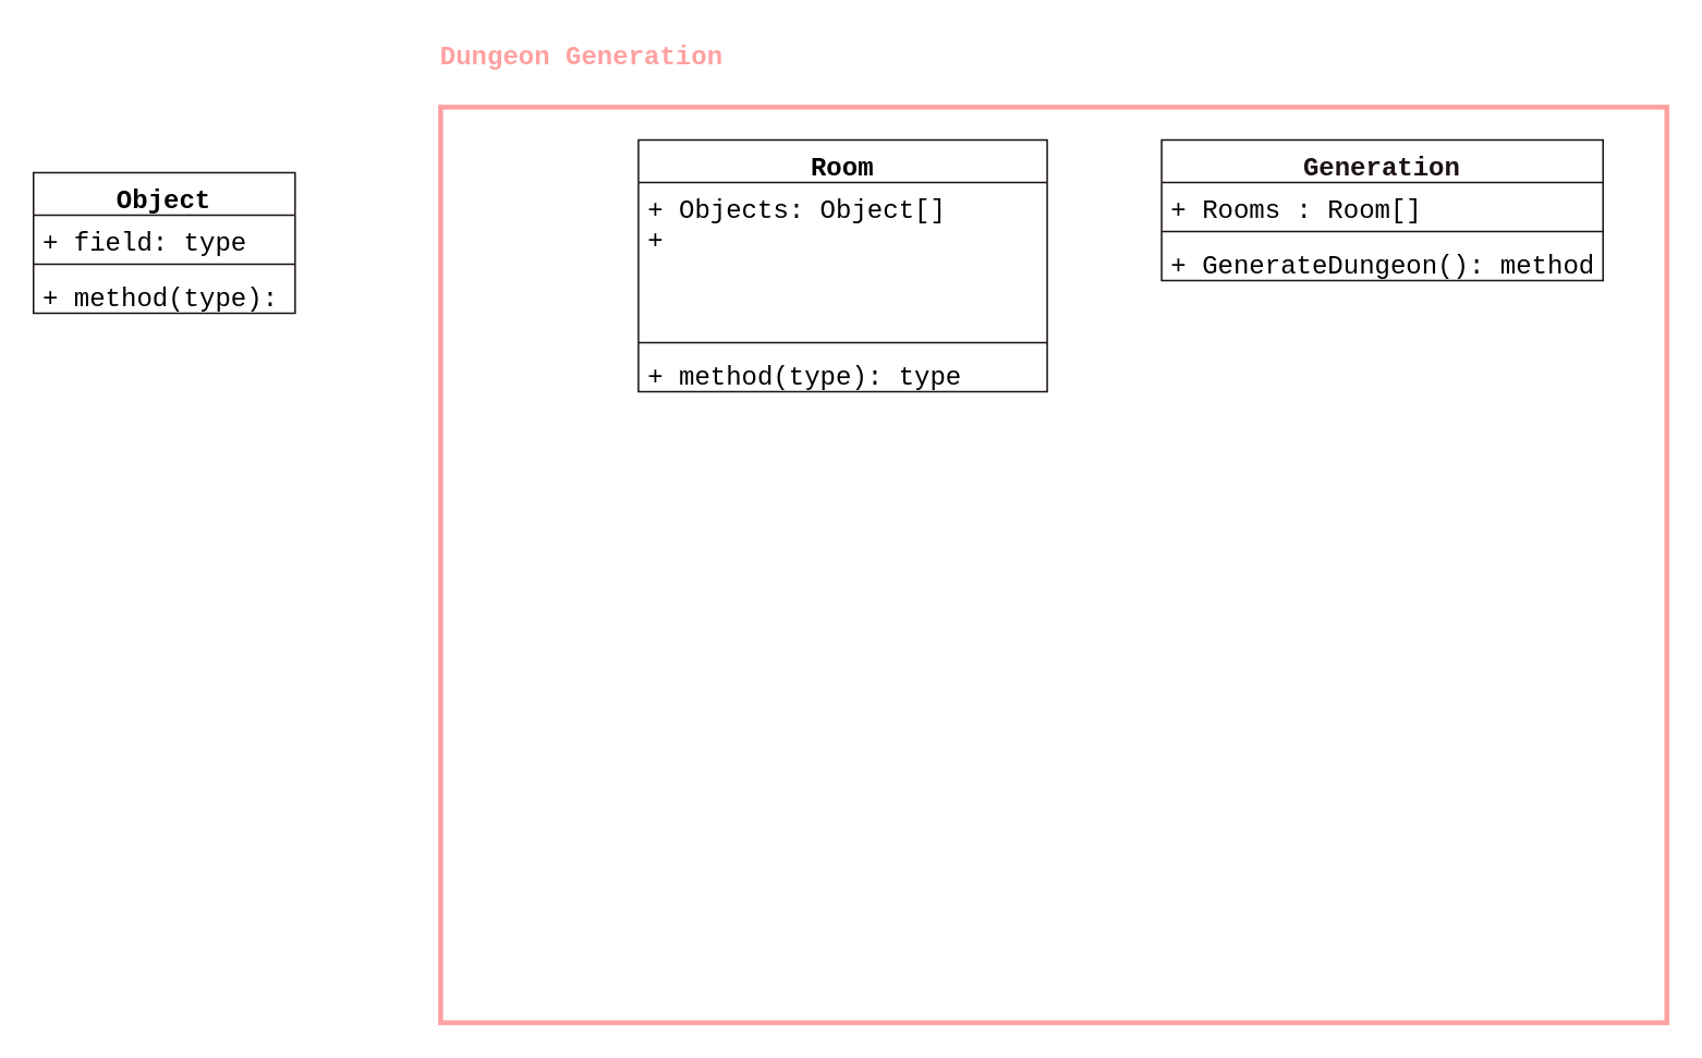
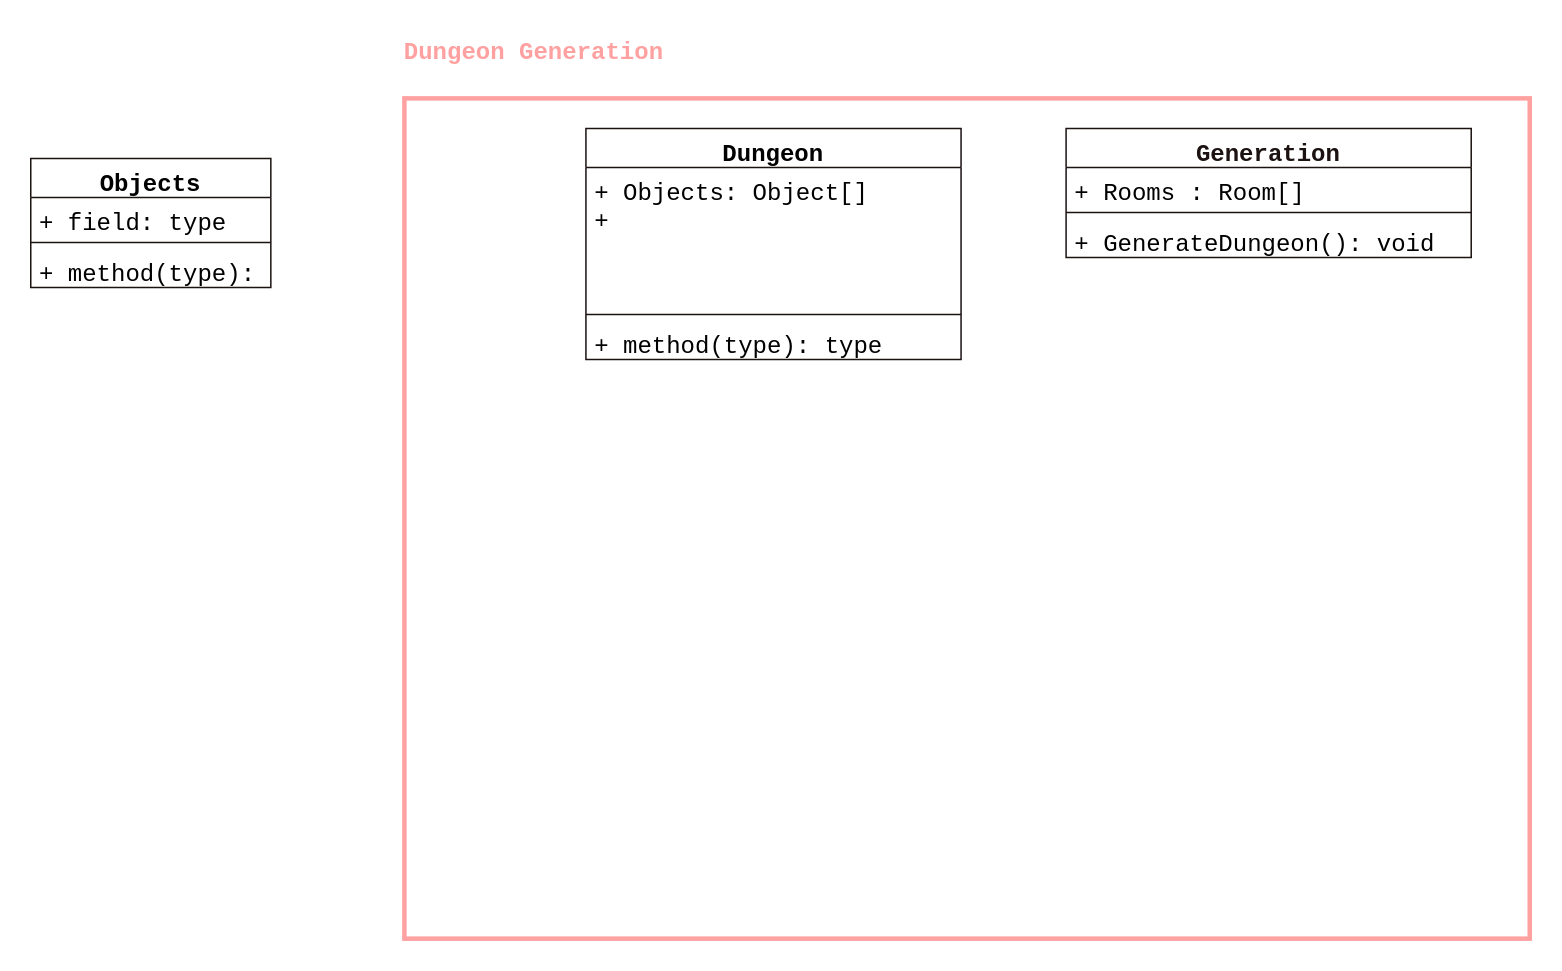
  <mxCell id="0" />
  <mxCell id="1" parent="0" />
  <mxCell id="2" value="" style="rounded=0;whiteSpace=wrap;html=1;fillColor=none;strokeWidth=3;strokeColor=#FFA1A1;" vertex="1" parent="1"><mxGeometry x="269" y="65" width="750" height="560" as="geometry" /></mxCell>
  <mxCell id="3" value="&lt;font size=&quot;1&quot; face=&quot;Courier New&quot; color=&quot;#ffa1a1&quot;&gt;&lt;b style=&quot;font-size: 16px;&quot;&gt;Dungeon Generation&lt;/b&gt;&lt;/font&gt;" style="text;html=1;resizable=0;autosize=1;align=center;verticalAlign=middle;points=[];fillColor=none;strokeColor=none;rounded=0;strokeWidth=4;" vertex="1" parent="1"><mxGeometry x="255" y="20" width="200" height="30" as="geometry" /></mxCell>
  <mxCell id="4" value="Generation" style="swimlane;fontStyle=1;align=center;verticalAlign=top;childLayout=stackLayout;horizontal=1;startSize=26;horizontalStack=0;resizeParent=1;resizeParentMax=0;resizeLast=0;collapsible=1;marginBottom=0;strokeColor=#1C1212;strokeWidth=1;fontFamily=Courier New;fontSize=16;fontColor=#1C1212;fillColor=none;" vertex="1" parent="1"><mxGeometry x="710" y="85" width="270" height="86" as="geometry" /></mxCell>
  <mxCell id="5" value="+ Rooms : Room[]" style="text;strokeColor=none;fillColor=none;align=left;verticalAlign=top;spacingLeft=4;spacingRight=4;overflow=hidden;rotatable=0;points=[[0,0.5],[1,0.5]];portConstraint=eastwest;strokeWidth=4;fontFamily=Courier New;fontSize=16;fontColor=#000000;" vertex="1" parent="4"><mxGeometry y="26" width="270" height="26" as="geometry" /></mxCell>
  <mxCell id="6" value="" style="line;strokeWidth=1;fillColor=none;align=left;verticalAlign=middle;spacingTop=-1;spacingLeft=3;spacingRight=3;rotatable=0;labelPosition=right;points=[];portConstraint=eastwest;strokeColor=inherit;fontFamily=Courier New;fontSize=16;fontColor=#FFA1A1;" vertex="1" parent="4"><mxGeometry y="52" width="270" height="8" as="geometry" /></mxCell>
- <mxCell id="7" value="+ GenerateDungeon(): method" style="text;strokeColor=none;fillColor=none;align=left;verticalAlign=top;spacingLeft=4;spacingRight=4;overflow=hidden;rotatable=0;points=[[0,0.5],[1,0.5]];portConstraint=eastwest;strokeWidth=4;fontFamily=Courier New;fontSize=16;fontColor=#000000;" vertex="1" parent="4"><mxGeometry y="60" width="270" height="26" as="geometry" /></mxCell>
- <mxCell id="8" value="Room&#10;" style="swimlane;fontStyle=1;align=center;verticalAlign=top;childLayout=stackLayout;horizontal=1;startSize=26;horizontalStack=0;resizeParent=1;resizeParentMax=0;resizeLast=0;collapsible=1;marginBottom=0;strokeColor=#1C1212;strokeWidth=1;fontFamily=Courier New;fontSize=16;fontColor=#000000;fillColor=none;" vertex="1" parent="1"><mxGeometry x="390" y="85" width="250" height="154" as="geometry" /></mxCell>
+ <mxCell id="7" value="+ GenerateDungeon(): void" style="text;strokeColor=none;fillColor=none;align=left;verticalAlign=top;spacingLeft=4;spacingRight=4;overflow=hidden;rotatable=0;points=[[0,0.5],[1,0.5]];portConstraint=eastwest;strokeWidth=4;fontFamily=Courier New;fontSize=16;fontColor=#000000;" vertex="1" parent="4"><mxGeometry y="60" width="270" height="26" as="geometry" /></mxCell>
+ <mxCell id="8" value="Dungeon&#10;" style="swimlane;fontStyle=1;align=center;verticalAlign=top;childLayout=stackLayout;horizontal=1;startSize=26;horizontalStack=0;resizeParent=1;resizeParentMax=0;resizeLast=0;collapsible=1;marginBottom=0;strokeColor=#1C1212;strokeWidth=1;fontFamily=Courier New;fontSize=16;fontColor=#000000;fillColor=none;" vertex="1" parent="1"><mxGeometry x="390" y="85" width="250" height="154" as="geometry" /></mxCell>
  <mxCell id="9" value="+ Objects: Object[]&#10;+ " style="text;strokeColor=none;fillColor=none;align=left;verticalAlign=top;spacingLeft=4;spacingRight=4;overflow=hidden;rotatable=0;points=[[0,0.5],[1,0.5]];portConstraint=eastwest;strokeWidth=1;fontFamily=Courier New;fontSize=16;fontColor=#000000;" vertex="1" parent="8"><mxGeometry y="26" width="250" height="94" as="geometry" /></mxCell>
  <mxCell id="10" value="" style="line;strokeWidth=1;fillColor=none;align=left;verticalAlign=middle;spacingTop=-1;spacingLeft=3;spacingRight=3;rotatable=0;labelPosition=right;points=[];portConstraint=eastwest;strokeColor=inherit;fontFamily=Courier New;fontSize=16;fontColor=#000000;" vertex="1" parent="8"><mxGeometry y="120" width="250" height="8" as="geometry" /></mxCell>
  <mxCell id="11" value="+ method(type): type" style="text;strokeColor=none;fillColor=none;align=left;verticalAlign=top;spacingLeft=4;spacingRight=4;overflow=hidden;rotatable=0;points=[[0,0.5],[1,0.5]];portConstraint=eastwest;strokeWidth=1;fontFamily=Courier New;fontSize=16;fontColor=#000000;" vertex="1" parent="8"><mxGeometry y="128" width="250" height="26" as="geometry" /></mxCell>
- <mxCell id="12" value="Object" style="swimlane;fontStyle=1;align=center;verticalAlign=top;childLayout=stackLayout;horizontal=1;startSize=26;horizontalStack=0;resizeParent=1;resizeParentMax=0;resizeLast=0;collapsible=1;marginBottom=0;strokeColor=#1C1212;strokeWidth=1;fontFamily=Courier New;fontSize=16;fontColor=#000000;fillColor=none;" vertex="1" parent="1"><mxGeometry x="20" y="105" width="160" height="86" as="geometry" /></mxCell>
+ <mxCell id="12" value="Objects" style="swimlane;fontStyle=1;align=center;verticalAlign=top;childLayout=stackLayout;horizontal=1;startSize=26;horizontalStack=0;resizeParent=1;resizeParentMax=0;resizeLast=0;collapsible=1;marginBottom=0;strokeColor=#1C1212;strokeWidth=1;fontFamily=Courier New;fontSize=16;fontColor=#000000;fillColor=none;" vertex="1" parent="1"><mxGeometry x="20" y="105" width="160" height="86" as="geometry" /></mxCell>
  <mxCell id="13" value="+ field: type" style="text;strokeColor=none;fillColor=none;align=left;verticalAlign=top;spacingLeft=4;spacingRight=4;overflow=hidden;rotatable=0;points=[[0,0.5],[1,0.5]];portConstraint=eastwest;strokeWidth=1;fontFamily=Courier New;fontSize=16;fontColor=#000000;" vertex="1" parent="12"><mxGeometry y="26" width="160" height="26" as="geometry" /></mxCell>
  <mxCell id="14" value="" style="line;strokeWidth=1;fillColor=none;align=left;verticalAlign=middle;spacingTop=-1;spacingLeft=3;spacingRight=3;rotatable=0;labelPosition=right;points=[];portConstraint=eastwest;strokeColor=inherit;fontFamily=Courier New;fontSize=16;fontColor=#000000;" vertex="1" parent="12"><mxGeometry y="52" width="160" height="8" as="geometry" /></mxCell>
  <mxCell id="15" value="+ method(type): type" style="text;strokeColor=none;fillColor=none;align=left;verticalAlign=top;spacingLeft=4;spacingRight=4;overflow=hidden;rotatable=0;points=[[0,0.5],[1,0.5]];portConstraint=eastwest;strokeWidth=1;fontFamily=Courier New;fontSize=16;fontColor=#000000;" vertex="1" parent="12"><mxGeometry y="60" width="160" height="26" as="geometry" /></mxCell>
